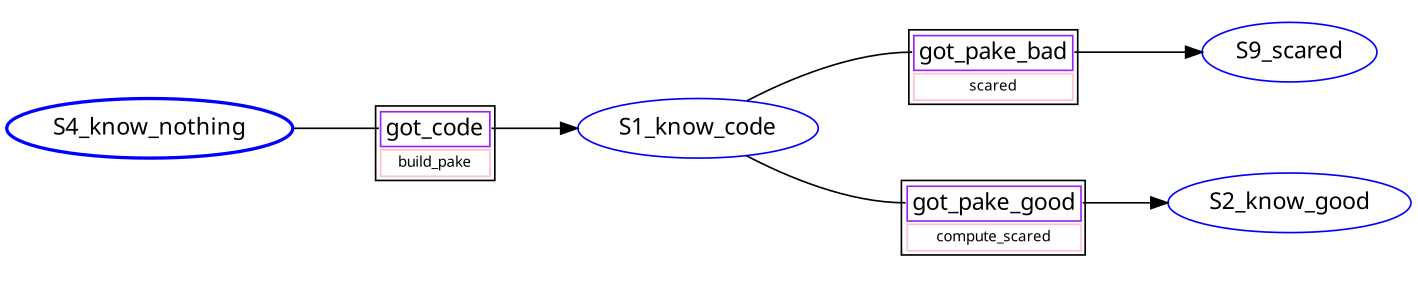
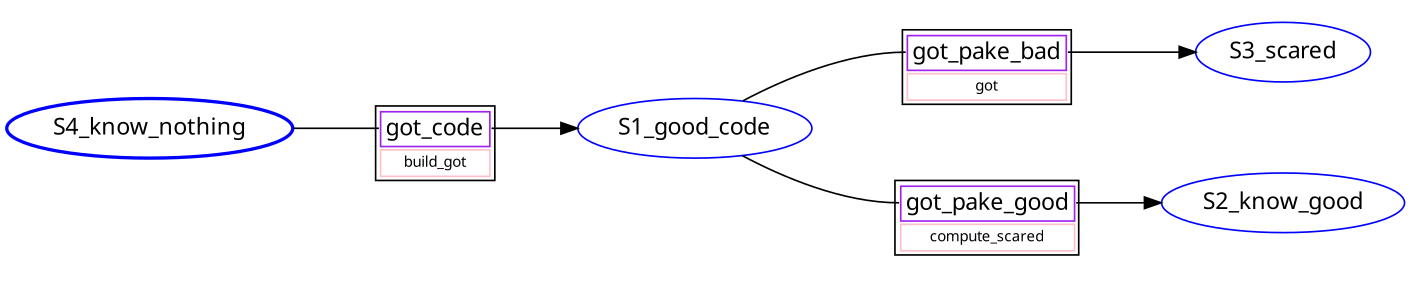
  digraph {
    pack=true
    rankdir=LR
    node [color=blue fontname=Menlo shape=ellipse]
    edge [fontname=Menlo]
    n1 [fontame=Menlo label=S2_know_good]
-   S1_know_code [fontame=Menlo]
-   n3 [label=<<table ><tr ><td color="purple" colspan="1" port="tableport"><font face="menlo-italic">got_pake_bad</font></td></tr><tr ><td color="pink"><font point-size="9">scared</font></td></tr></table>> margin=0.2 shape=none color=""]
+   S1_know_code [fontame=Menlo label=S1_good_code]
+   n3 [label=<<table ><tr ><td color="purple" colspan="1" port="tableport"><font face="menlo-italic">got_pake_bad</font></td></tr><tr ><td color="pink"><font point-size="9">got</font></td></tr></table>> margin=0.2 shape=none color=""]
    n4 [label=<<table ><tr ><td color="purple" colspan="1" port="tableport"><font face="menlo-italic">got_pake_good</font></td></tr><tr ><td color="pink"><font point-size="9">compute_scared</font></td></tr></table>> margin=0.2 shape=none color=""]
-   S3_scared [fontame=Menlo label=S9_scared]
+   S3_scared [fontame=Menlo]
    n6 [fontame="Menlo-Bold" label=S4_know_nothing style=bold]
-   n7 [label=<<table ><tr ><td color="purple" colspan="1" port="tableport"><font face="menlo-italic">got_code</font></td></tr><tr ><td color="pink"><font point-size="9">build_pake</font></td></tr></table>> margin=0.2 shape=none color=""]
+   n7 [label=<<table ><tr ><td color="purple" colspan="1" port="tableport"><font face="menlo-italic">got_code</font></td></tr><tr ><td color="pink"><font point-size="9">build_got</font></td></tr></table>> margin=0.2 shape=none color=""]
    S1_know_code -> n3 [arrowhead=none headport="tableport:w"]
    S1_know_code -> n4 [arrowhead=none headport="tableport:w"]
    n3 -> S3_scared [tailport="tableport:e"]
    n4 -> n1 [tailport="tableport:e"]
    n6 -> n7 [arrowhead=none headport="tableport:w"]
    n7 -> S1_know_code [tailport="tableport:e"]
  }
